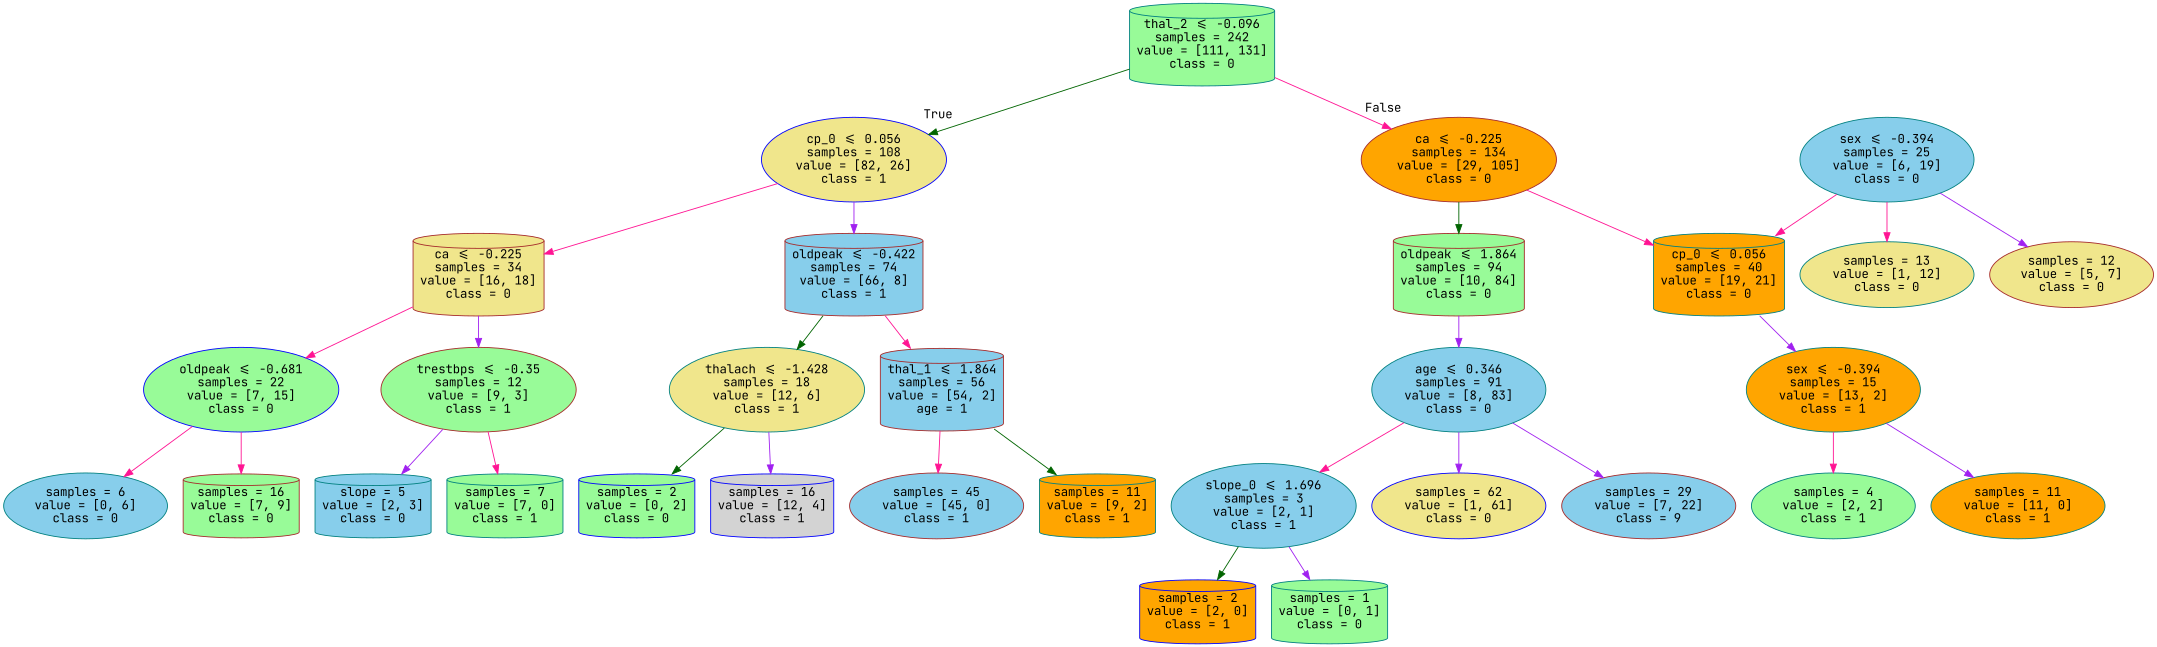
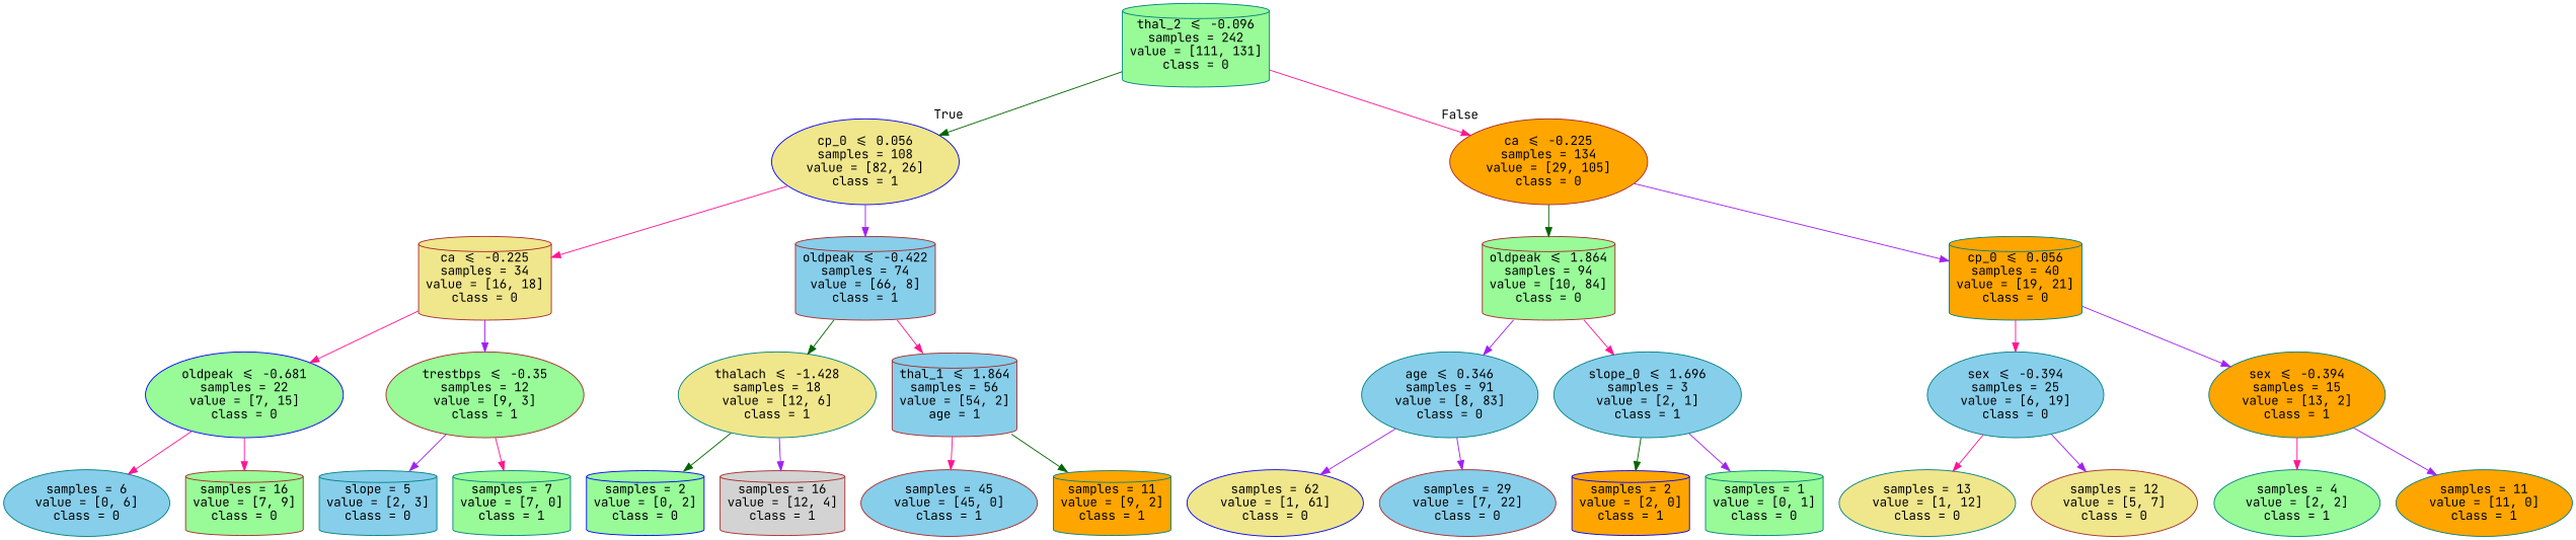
  digraph {
    fontname="JetBrains Mono"
    node [color=teal fillcolor=palegreen fontname="JetBrains Mono" shape=ellipse style=filled]
    edge [color=deeppink fontname="JetBrains Mono"]
    n1 [label="thal_2 <= -0.096\nsamples = 242\nvalue = [111, 131]\nclass = 0" shape=cylinder]
    n2 [color=blue fillcolor=khaki label="cp_0 <= 0.056\nsamples = 108\nvalue = [82, 26]\nclass = 1"]
    n3 [color=brown fillcolor=orange label="ca <= -0.225\nsamples = 134\nvalue = [29, 105]\nclass = 0"]
    n4 [color=brown fillcolor=khaki label="ca <= -0.225\nsamples = 34\nvalue = [16, 18]\nclass = 0" shape=cylinder]
    n5 [color=brown fillcolor=skyblue label="oldpeak <= -0.422\nsamples = 74\nvalue = [66, 8]\nclass = 1" shape=cylinder]
    n6 [color=brown label="oldpeak <= 1.864\nsamples = 94\nvalue = [10, 84]\nclass = 0" shape=cylinder]
    n7 [fillcolor=orange label="cp_0 <= 0.056\nsamples = 40\nvalue = [19, 21]\nclass = 0" shape=cylinder]
    n8 [color=blue label="oldpeak <= -0.681\nsamples = 22\nvalue = [7, 15]\nclass = 0"]
    n9 [color=brown label="trestbps <= -0.35\nsamples = 12\nvalue = [9, 3]\nclass = 1"]
    n10 [fillcolor=khaki label="thalach <= -1.428\nsamples = 18\nvalue = [12, 6]\nclass = 1"]
    n11 [color=brown fillcolor=skyblue label="thal_1 <= 1.864\nsamples = 56\nvalue = [54, 2]\nage = 1" shape=cylinder]
    n12 [fillcolor=skyblue label="samples = 6\nvalue = [0, 6]\nclass = 0"]
    n13 [color=brown label="samples = 16\nvalue = [7, 9]\nclass = 0" shape=cylinder]
    n14 [fillcolor=skyblue label="slope = 5\nvalue = [2, 3]\nclass = 0" shape=cylinder]
    n15 [label="samples = 7\nvalue = [7, 0]\nclass = 1" shape=cylinder]
    n16 [color=blue label="samples = 2\nvalue = [0, 2]\nclass = 0" shape=cylinder]
-   n17 [color=blue fillcolor=lightgrey label="samples = 16\nvalue = [12, 4]\nclass = 1" shape=cylinder]
+   n17 [color=brown fillcolor=lightgrey label="samples = 16\nvalue = [12, 4]\nclass = 1" shape=cylinder]
    n18 [color=brown fillcolor=skyblue label="samples = 45\nvalue = [45, 0]\nclass = 1"]
    n19 [fillcolor=orange label="samples = 11\nvalue = [9, 2]\nclass = 1" shape=cylinder]
    n20 [fillcolor=skyblue label="age <= 0.346\nsamples = 91\nvalue = [8, 83]\nclass = 0"]
    n21 [fillcolor=skyblue label="slope_0 <= 1.696\nsamples = 3\nvalue = [2, 1]\nclass = 1"]
    n22 [fillcolor=skyblue label="sex <= -0.394\nsamples = 25\nvalue = [6, 19]\nclass = 0"]
    n23 [fillcolor=orange label="sex <= -0.394\nsamples = 15\nvalue = [13, 2]\nclass = 1"]
    n24 [color=blue fillcolor=khaki label="samples = 62\nvalue = [1, 61]\nclass = 0"]
-   n25 [color=brown fillcolor=skyblue label="samples = 29\nvalue = [7, 22]\nclass = 9"]
+   n25 [color=brown fillcolor=skyblue label="samples = 29\nvalue = [7, 22]\nclass = 0"]
    n26 [color=blue fillcolor=orange label="samples = 2\nvalue = [2, 0]\nclass = 1" shape=cylinder]
    n27 [label="samples = 1\nvalue = [0, 1]\nclass = 0" shape=cylinder]
    n28 [fillcolor=khaki label="samples = 13\nvalue = [1, 12]\nclass = 0"]
    n29 [color=brown fillcolor=khaki label="samples = 12\nvalue = [5, 7]\nclass = 0"]
    n30 [label="samples = 4\nvalue = [2, 2]\nclass = 1"]
    n31 [fillcolor=orange label="samples = 11\nvalue = [11, 0]\nclass = 1"]
    n1 -> n2 [color=darkgreen headlabel=True labelangle=45 labeldistance=2.5]
    n1 -> n3 [headlabel=False labelangle=-45 labeldistance=2.5]
    n2 -> n4
    n2 -> n5 [color=purple]
    n3 -> n6 [color=darkgreen]
-   n3 -> n7
+   n3 -> n7 [color=purple]
    n4 -> n8
    n4 -> n9 [color=purple]
    n5 -> n10 [color=darkgreen]
    n5 -> n11
    n6 -> n20 [color=purple]
-   n20 -> n21
-   n22 -> n7
+   n6 -> n21
+   n7 -> n22
    n7 -> n23 [color=purple]
    n8 -> n12
    n8 -> n13
    n9 -> n14 [color=purple]
    n9 -> n15
    n10 -> n16 [color=darkgreen]
    n10 -> n17 [color=purple]
    n11 -> n18
    n11 -> n19 [color=darkgreen]
    n20 -> n24 [color=purple]
    n20 -> n25 [color=purple]
    n21 -> n26 [color=darkgreen]
    n21 -> n27 [color=purple]
    n22 -> n28
    n22 -> n29 [color=purple]
    n23 -> n30
    n23 -> n31 [color=purple]
  }
